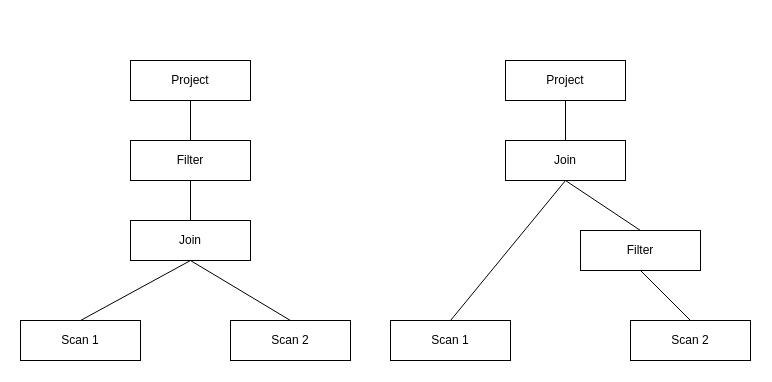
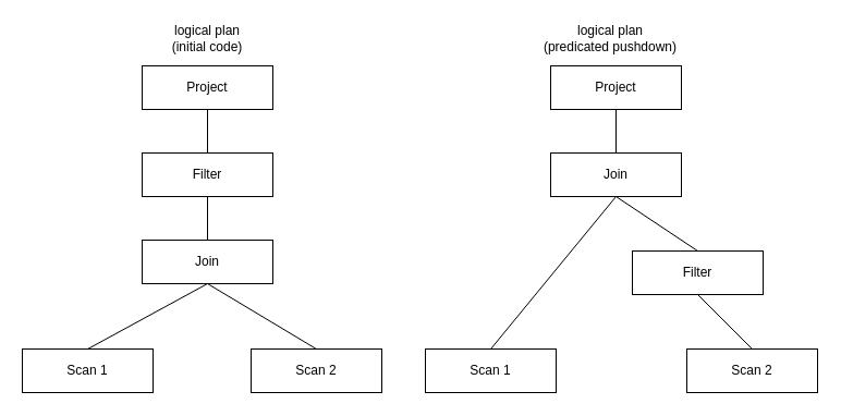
  <mxCell id="0" />
  <mxCell id="1" parent="0" />
  <mxCell id="2" value="Project" style="rounded=0;whiteSpace=wrap;html=1;" vertex="1" parent="1"><mxGeometry x="130" y="60" width="120" height="40" as="geometry" /></mxCell>
  <mxCell id="3" value="Scan 1&lt;span style=&quot;color: rgba(0 , 0 , 0 , 0) ; font-family: monospace ; font-size: 0px&quot;&gt;%3CmxGraphModel%3E%3Croot%3E%3CmxCell%20id%3D%220%22%2F%3E%3CmxCell%20id%3D%221%22%20parent%3D%220%22%2F%3E%3CmxCell%20id%3D%222%22%20value%3D%22Filter%22%20style%3D%22rounded%3D0%3BwhiteSpace%3Dwrap%3Bhtml%3D1%3B%22%20vertex%3D%221%22%20parent%3D%221%22%3E%3CmxGeometry%20x%3D%22120%22%20y%3D%22200%22%20width%3D%22120%22%20height%3D%2240%22%20as%3D%22geometry%22%2F%3E%3C%2FmxCell%3E%3C%2Froot%3E%3C%2FmxGraphModel%3E&lt;/span&gt;" style="rounded=0;whiteSpace=wrap;html=1;" vertex="1" parent="1"><mxGeometry x="20" y="320" width="120" height="40" as="geometry" /></mxCell>
+ <mxCell id="4" value="logical plan &lt;br&gt;(initial code)" style="text;html=1;strokeColor=none;fillColor=none;align=center;verticalAlign=middle;whiteSpace=wrap;rounded=0;" vertex="1" parent="1"><mxGeometry x="130" y="20" width="120" height="30" as="geometry" /></mxCell>
  <mxCell id="5" value="Filter" style="rounded=0;whiteSpace=wrap;html=1;" vertex="1" parent="1"><mxGeometry x="130" y="140" width="120" height="40" as="geometry" /></mxCell>
  <mxCell id="6" value="Join" style="rounded=0;whiteSpace=wrap;html=1;" vertex="1" parent="1"><mxGeometry x="130" y="220" width="120" height="40" as="geometry" /></mxCell>
  <mxCell id="7" value="Scan 2&lt;span style=&quot;color: rgba(0 , 0 , 0 , 0) ; font-family: monospace ; font-size: 0px&quot;&gt;%3CmxGraphModel%3E%3Croot%3E%3CmxCell%20id%3D%220%22%2F%3E%3CmxCell%20id%3D%221%22%20parent%3D%220%22%2F%3E%3CmxCell%20id%3D%222%22%20value%3D%22Filter%22%20style%3D%22rounded%3D0%3BwhiteSpace%3Dwrap%3Bhtml%3D1%3B%22%20vertex%3D%221%22%20parent%3D%221%22%3E%3CmxGeometry%20x%3D%22120%22%20y%3D%22200%22%20width%3D%22120%22%20height%3D%2240%22%20as%3D%22geometry%22%2F%3E%3C%2FmxCell%3E%3C%2Froot%3E%3C%2FmxGraphModel%3E&lt;/span&gt;" style="rounded=0;whiteSpace=wrap;html=1;" vertex="1" parent="1"><mxGeometry x="230" y="320" width="120" height="40" as="geometry" /></mxCell>
  <mxCell id="8" value="" style="endArrow=none;html=1;exitX=0.5;exitY=0;exitDx=0;exitDy=0;" edge="1" parent="1" source="5"><mxGeometry width="50" height="50" relative="1" as="geometry"><mxPoint x="140" y="150" as="sourcePoint" /><mxPoint x="190" y="100" as="targetPoint" /></mxGeometry></mxCell>
  <mxCell id="9" value="" style="endArrow=none;html=1;exitX=0.5;exitY=0;exitDx=0;exitDy=0;" edge="1" parent="1" source="6"><mxGeometry width="50" height="50" relative="1" as="geometry"><mxPoint x="140" y="230" as="sourcePoint" /><mxPoint x="190" y="180" as="targetPoint" /></mxGeometry></mxCell>
  <mxCell id="10" value="" style="endArrow=none;html=1;entryX=0.5;entryY=1;entryDx=0;entryDy=0;exitX=0.5;exitY=0;exitDx=0;exitDy=0;" edge="1" parent="1" source="3" target="6"><mxGeometry width="50" height="50" relative="1" as="geometry"><mxPoint x="410" y="290" as="sourcePoint" /><mxPoint x="460" y="240" as="targetPoint" /></mxGeometry></mxCell>
  <mxCell id="11" value="" style="endArrow=none;html=1;exitX=0.5;exitY=0;exitDx=0;exitDy=0;" edge="1" parent="1" source="7"><mxGeometry width="50" height="50" relative="1" as="geometry"><mxPoint x="90" y="330" as="sourcePoint" /><mxPoint x="190" y="260" as="targetPoint" /></mxGeometry></mxCell>
+ <mxCell id="12" value="logical plan &lt;br&gt;(predicated pushdown)" style="text;html=1;strokeColor=none;fillColor=none;align=center;verticalAlign=middle;whiteSpace=wrap;rounded=0;" vertex="1" parent="1"><mxGeometry x="490" y="20" width="140" height="30" as="geometry" /></mxCell>
  <mxCell id="13" value="Project" style="rounded=0;whiteSpace=wrap;html=1;" vertex="1" parent="1"><mxGeometry x="505" y="60" width="120" height="40" as="geometry" /></mxCell>
  <mxCell id="14" value="Scan 1&lt;span style=&quot;color: rgba(0 , 0 , 0 , 0) ; font-family: monospace ; font-size: 0px&quot;&gt;%3CmxGraphModel%3E%3Croot%3E%3CmxCell%20id%3D%220%22%2F%3E%3CmxCell%20id%3D%221%22%20parent%3D%220%22%2F%3E%3CmxCell%20id%3D%222%22%20value%3D%22Filter%22%20style%3D%22rounded%3D0%3BwhiteSpace%3Dwrap%3Bhtml%3D1%3B%22%20vertex%3D%221%22%20parent%3D%221%22%3E%3CmxGeometry%20x%3D%22120%22%20y%3D%22200%22%20width%3D%22120%22%20height%3D%2240%22%20as%3D%22geometry%22%2F%3E%3C%2FmxCell%3E%3C%2Froot%3E%3C%2FmxGraphModel%3E&lt;/span&gt;" style="rounded=0;whiteSpace=wrap;html=1;" vertex="1" parent="1"><mxGeometry x="390" y="320" width="120" height="40" as="geometry" /></mxCell>
  <mxCell id="15" value="Filter" style="rounded=0;whiteSpace=wrap;html=1;" vertex="1" parent="1"><mxGeometry x="580" y="230" width="120" height="40" as="geometry" /></mxCell>
  <mxCell id="16" value="Join" style="rounded=0;whiteSpace=wrap;html=1;" vertex="1" parent="1"><mxGeometry x="505" y="140" width="120" height="40" as="geometry" /></mxCell>
  <mxCell id="17" value="Scan 2&lt;span style=&quot;color: rgba(0 , 0 , 0 , 0) ; font-family: monospace ; font-size: 0px&quot;&gt;%3CmxGraphModel%3E%3Croot%3E%3CmxCell%20id%3D%220%22%2F%3E%3CmxCell%20id%3D%221%22%20parent%3D%220%22%2F%3E%3CmxCell%20id%3D%222%22%20value%3D%22Filter%22%20style%3D%22rounded%3D0%3BwhiteSpace%3Dwrap%3Bhtml%3D1%3B%22%20vertex%3D%221%22%20parent%3D%221%22%3E%3CmxGeometry%20x%3D%22120%22%20y%3D%22200%22%20width%3D%22120%22%20height%3D%2240%22%20as%3D%22geometry%22%2F%3E%3C%2FmxCell%3E%3C%2Froot%3E%3C%2FmxGraphModel%3E&lt;/span&gt;" style="rounded=0;whiteSpace=wrap;html=1;" vertex="1" parent="1"><mxGeometry x="630" y="320" width="120" height="40" as="geometry" /></mxCell>
  <mxCell id="18" value="" style="endArrow=none;html=1;exitX=0.5;exitY=0;exitDx=0;exitDy=0;entryX=0.5;entryY=1;entryDx=0;entryDy=0;" edge="1" parent="1" source="15" target="16"><mxGeometry width="50" height="50" relative="1" as="geometry"><mxPoint x="515" y="150" as="sourcePoint" /><mxPoint x="565" y="100" as="targetPoint" /></mxGeometry></mxCell>
  <mxCell id="19" value="" style="endArrow=none;html=1;" edge="1" parent="1"><mxGeometry width="50" height="50" relative="1" as="geometry"><mxPoint x="565" y="100" as="sourcePoint" /><mxPoint x="565" y="140" as="targetPoint" /></mxGeometry></mxCell>
  <mxCell id="20" value="" style="endArrow=none;html=1;entryX=0.5;entryY=1;entryDx=0;entryDy=0;exitX=0.5;exitY=0;exitDx=0;exitDy=0;" edge="1" parent="1" source="14" target="16"><mxGeometry width="50" height="50" relative="1" as="geometry"><mxPoint x="785" y="290" as="sourcePoint" /><mxPoint x="835" y="240" as="targetPoint" /></mxGeometry></mxCell>
  <mxCell id="21" value="" style="endArrow=none;html=1;exitX=0.5;exitY=0;exitDx=0;exitDy=0;entryX=0.5;entryY=1;entryDx=0;entryDy=0;" edge="1" parent="1" source="17" target="15"><mxGeometry width="50" height="50" relative="1" as="geometry"><mxPoint x="465" y="330" as="sourcePoint" /><mxPoint x="565" y="260" as="targetPoint" /></mxGeometry></mxCell>
